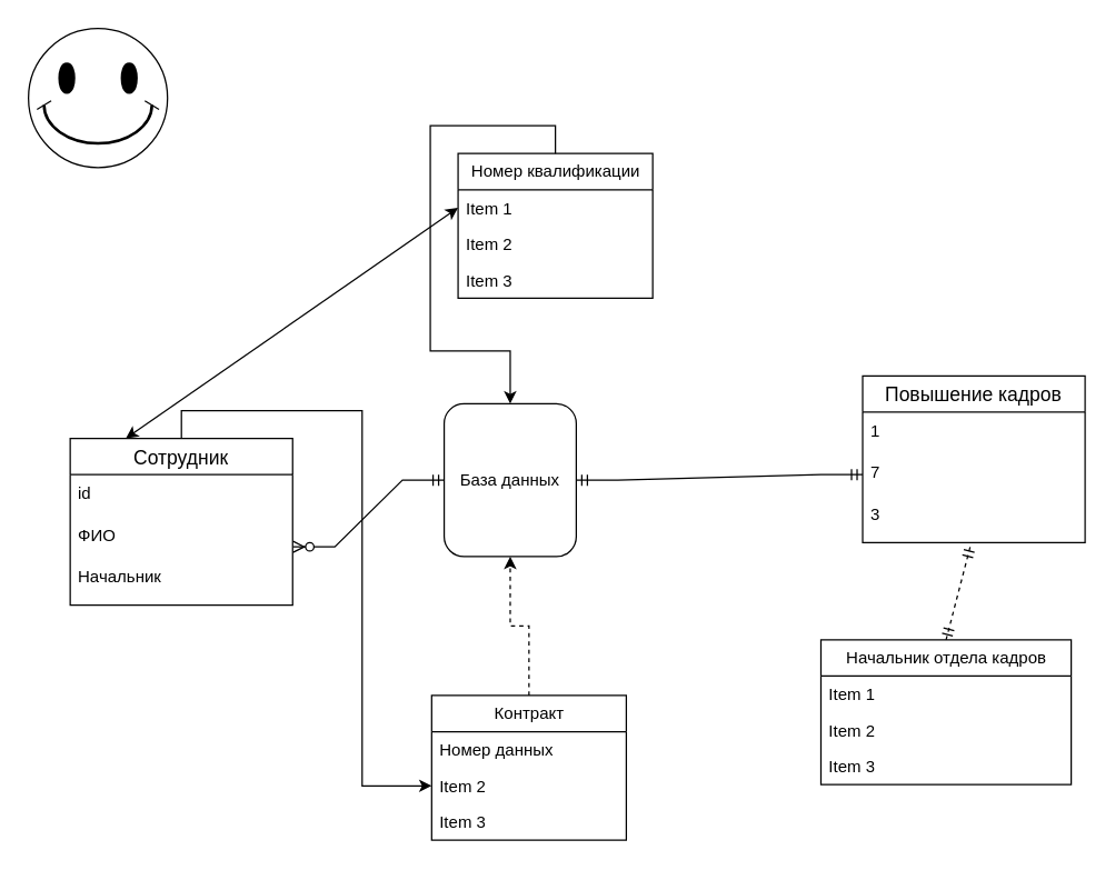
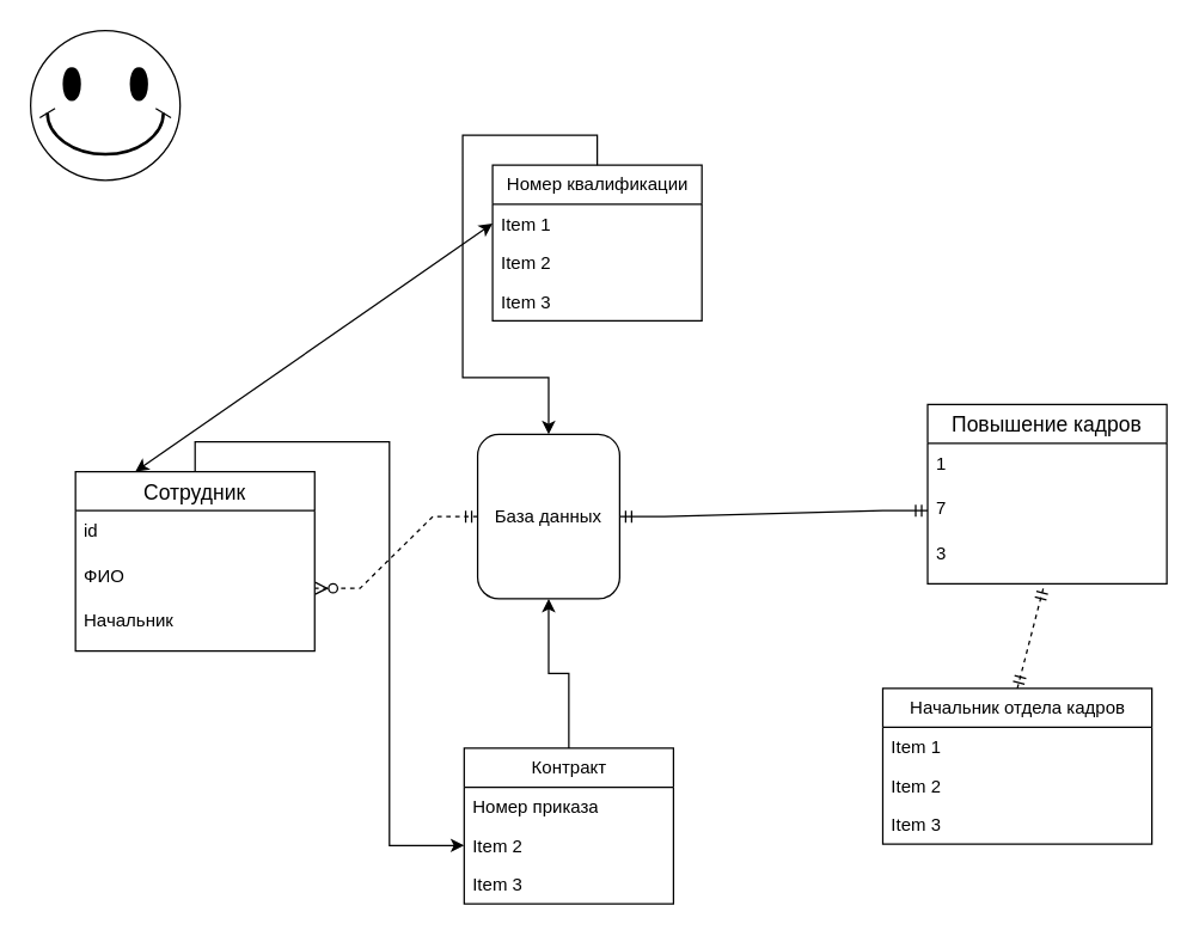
  <mxCell id="0" />
  <mxCell id="1" parent="0" />
  <mxCell id="2" value="База данных" style="rounded=1;whiteSpace=wrap;html=1;" parent="1" vertex="1"><mxGeometry x="319" y="290" width="95" height="110" as="geometry" /></mxCell>
- <mxCell id="3" value="" style="edgeStyle=entityRelationEdgeStyle;fontSize=12;html=1;endArrow=ERzeroToMany;startArrow=ERmandOne;rounded=0;entryX=1.002;entryY=0.733;entryDx=0;entryDy=0;entryPerimeter=0;exitX=0;exitY=0.5;exitDx=0;exitDy=0;" parent="1" target="8" edge="1" source="2"><mxGeometry width="100" height="100" relative="1" as="geometry"><mxPoint x="280" y="615" as="sourcePoint" /><mxPoint x="130" y="430" as="targetPoint" /></mxGeometry></mxCell>
+ <mxCell id="3" value="" style="edgeStyle=entityRelationEdgeStyle;fontSize=12;html=1;endArrow=ERzeroToMany;startArrow=ERmandOne;rounded=0;entryX=1.002;entryY=0.733;entryDx=0;entryDy=0;entryPerimeter=0;exitX=0;exitY=0.5;exitDx=0;exitDy=0;dashed=1;" parent="1" target="8" edge="1" source="2"><mxGeometry width="100" height="100" relative="1" as="geometry"><mxPoint x="280" y="615" as="sourcePoint" /><mxPoint x="130" y="430" as="targetPoint" /></mxGeometry></mxCell>
  <mxCell id="4" value="" style="edgeStyle=entityRelationEdgeStyle;fontSize=12;html=1;endArrow=ERmandOne;startArrow=ERmandOne;rounded=0;exitX=1;exitY=0.5;exitDx=0;exitDy=0;entryX=0;entryY=0.5;entryDx=0;entryDy=0;" parent="1" source="2" target="17" edge="1"><mxGeometry width="100" height="100" relative="1" as="geometry"><mxPoint x="270" y="540" as="sourcePoint" /><mxPoint x="630" y="280" as="targetPoint" /></mxGeometry></mxCell>
  <mxCell id="5" style="edgeStyle=orthogonalEdgeStyle;rounded=0;orthogonalLoop=1;jettySize=auto;html=1;exitX=0.5;exitY=0;exitDx=0;exitDy=0;entryX=0;entryY=0.5;entryDx=0;entryDy=0;" edge="1" parent="1" source="6" target="23"><mxGeometry relative="1" as="geometry" /></mxCell>
  <mxCell id="6" value="Сотрудник" style="swimlane;fontStyle=0;childLayout=stackLayout;horizontal=1;startSize=26;horizontalStack=0;resizeParent=1;resizeParentMax=0;resizeLast=0;collapsible=1;marginBottom=0;align=center;fontSize=14;" parent="1" vertex="1"><mxGeometry x="50" y="315" width="160" height="120" as="geometry"><mxRectangle x="30" y="260" width="110" height="30" as="alternateBounds" /></mxGeometry></mxCell>
  <mxCell id="7" value="id" style="text;strokeColor=none;fillColor=none;spacingLeft=4;spacingRight=4;overflow=hidden;rotatable=0;points=[[0,0.5],[1,0.5]];portConstraint=eastwest;fontSize=12;whiteSpace=wrap;html=1;" parent="6" vertex="1"><mxGeometry y="26" width="160" height="30" as="geometry" /></mxCell>
  <mxCell id="8" value="ФИО" style="text;strokeColor=none;fillColor=none;spacingLeft=4;spacingRight=4;overflow=hidden;rotatable=0;points=[[0,0.5],[1,0.5]];portConstraint=eastwest;fontSize=12;whiteSpace=wrap;html=1;" parent="6" vertex="1"><mxGeometry y="56" width="160" height="30" as="geometry" /></mxCell>
  <mxCell id="9" value="Начальник" style="text;strokeColor=none;fillColor=none;spacingLeft=4;spacingRight=4;overflow=hidden;rotatable=0;points=[[0,0.5],[1,0.5]];portConstraint=eastwest;fontSize=12;whiteSpace=wrap;html=1;" parent="6" vertex="1"><mxGeometry y="86" width="160" height="34" as="geometry" /></mxCell>
  <mxCell id="10" value="" style="verticalLabelPosition=bottom;verticalAlign=top;html=1;shape=mxgraph.basic.smiley" vertex="1" parent="1"><mxGeometry x="20" y="20" width="100" height="100" as="geometry" /></mxCell>
  <mxCell id="11" value="Начальник отдела кадров" style="swimlane;fontStyle=0;childLayout=stackLayout;horizontal=1;startSize=26;fillColor=none;horizontalStack=0;resizeParent=1;resizeParentMax=0;resizeLast=0;collapsible=1;marginBottom=0;html=1;" vertex="1" parent="1"><mxGeometry x="590" y="460" width="180" height="104" as="geometry" /></mxCell>
  <mxCell id="12" value="Item 1" style="text;strokeColor=none;fillColor=none;align=left;verticalAlign=top;spacingLeft=4;spacingRight=4;overflow=hidden;rotatable=0;points=[[0,0.5],[1,0.5]];portConstraint=eastwest;whiteSpace=wrap;html=1;" vertex="1" parent="11"><mxGeometry y="26" width="180" height="26" as="geometry" /></mxCell>
  <mxCell id="13" value="Item 2" style="text;strokeColor=none;fillColor=none;align=left;verticalAlign=top;spacingLeft=4;spacingRight=4;overflow=hidden;rotatable=0;points=[[0,0.5],[1,0.5]];portConstraint=eastwest;whiteSpace=wrap;html=1;" vertex="1" parent="11"><mxGeometry y="52" width="180" height="26" as="geometry" /></mxCell>
  <mxCell id="14" value="Item 3" style="text;strokeColor=none;fillColor=none;align=left;verticalAlign=top;spacingLeft=4;spacingRight=4;overflow=hidden;rotatable=0;points=[[0,0.5],[1,0.5]];portConstraint=eastwest;whiteSpace=wrap;html=1;" vertex="1" parent="11"><mxGeometry y="78" width="180" height="26" as="geometry" /></mxCell>
  <mxCell id="15" value="Повышение кадров" style="swimlane;fontStyle=0;childLayout=stackLayout;horizontal=1;startSize=26;horizontalStack=0;resizeParent=1;resizeParentMax=0;resizeLast=0;collapsible=1;marginBottom=0;align=center;fontSize=14;" vertex="1" parent="1"><mxGeometry x="620" y="270" width="160" height="120" as="geometry"><mxRectangle x="30" y="260" width="110" height="30" as="alternateBounds" /></mxGeometry></mxCell>
  <mxCell id="16" value="1" style="text;strokeColor=none;fillColor=none;spacingLeft=4;spacingRight=4;overflow=hidden;rotatable=0;points=[[0,0.5],[1,0.5]];portConstraint=eastwest;fontSize=12;whiteSpace=wrap;html=1;" vertex="1" parent="15"><mxGeometry y="26" width="160" height="30" as="geometry" /></mxCell>
  <mxCell id="17" value="7" style="text;strokeColor=none;fillColor=none;spacingLeft=4;spacingRight=4;overflow=hidden;rotatable=0;points=[[0,0.5],[1,0.5]];portConstraint=eastwest;fontSize=12;whiteSpace=wrap;html=1;" vertex="1" parent="15"><mxGeometry y="56" width="160" height="30" as="geometry" /></mxCell>
  <mxCell id="18" value="3" style="text;strokeColor=none;fillColor=none;spacingLeft=4;spacingRight=4;overflow=hidden;rotatable=0;points=[[0,0.5],[1,0.5]];portConstraint=eastwest;fontSize=12;whiteSpace=wrap;html=1;" vertex="1" parent="15"><mxGeometry y="86" width="160" height="34" as="geometry" /></mxCell>
  <mxCell id="19" value="" style="fontSize=12;html=1;endArrow=ERmandOne;startArrow=ERmandOne;rounded=0;exitX=0.5;exitY=0;exitDx=0;exitDy=0;entryX=0.485;entryY=1.059;entryDx=0;entryDy=0;entryPerimeter=0;dashed=1;" edge="1" parent="1" source="11" target="18"><mxGeometry width="100" height="100" relative="1" as="geometry"><mxPoint x="540" y="600" as="sourcePoint" /><mxPoint x="540" y="500" as="targetPoint" /><Array as="points" /></mxGeometry></mxCell>
- <mxCell id="20" style="edgeStyle=orthogonalEdgeStyle;rounded=0;orthogonalLoop=1;jettySize=auto;html=1;exitX=0.5;exitY=0;exitDx=0;exitDy=0;entryX=0.5;entryY=1;entryDx=0;entryDy=0;dashed=1;" edge="1" parent="1" source="21" target="2"><mxGeometry relative="1" as="geometry" /></mxCell>
+ <mxCell id="20" style="edgeStyle=orthogonalEdgeStyle;rounded=0;orthogonalLoop=1;jettySize=auto;html=1;exitX=0.5;exitY=0;exitDx=0;exitDy=0;entryX=0.5;entryY=1;entryDx=0;entryDy=0;" edge="1" parent="1" source="21" target="2"><mxGeometry relative="1" as="geometry" /></mxCell>
  <mxCell id="21" value="Контракт" style="swimlane;fontStyle=0;childLayout=stackLayout;horizontal=1;startSize=26;fillColor=none;horizontalStack=0;resizeParent=1;resizeParentMax=0;resizeLast=0;collapsible=1;marginBottom=0;html=1;" vertex="1" parent="1"><mxGeometry x="310" y="500" width="140" height="104" as="geometry" /></mxCell>
- <mxCell id="22" value="Номер данных" style="text;strokeColor=none;fillColor=none;align=left;verticalAlign=top;spacingLeft=4;spacingRight=4;overflow=hidden;rotatable=0;points=[[0,0.5],[1,0.5]];portConstraint=eastwest;whiteSpace=wrap;html=1;" vertex="1" parent="21"><mxGeometry y="26" width="140" height="26" as="geometry" /></mxCell>
+ <mxCell id="22" value="Номер приказа" style="text;strokeColor=none;fillColor=none;align=left;verticalAlign=top;spacingLeft=4;spacingRight=4;overflow=hidden;rotatable=0;points=[[0,0.5],[1,0.5]];portConstraint=eastwest;whiteSpace=wrap;html=1;" vertex="1" parent="21"><mxGeometry y="26" width="140" height="26" as="geometry" /></mxCell>
  <mxCell id="23" value="Item 2" style="text;strokeColor=none;fillColor=none;align=left;verticalAlign=top;spacingLeft=4;spacingRight=4;overflow=hidden;rotatable=0;points=[[0,0.5],[1,0.5]];portConstraint=eastwest;whiteSpace=wrap;html=1;" vertex="1" parent="21"><mxGeometry y="52" width="140" height="26" as="geometry" /></mxCell>
  <mxCell id="24" value="Item 3" style="text;strokeColor=none;fillColor=none;align=left;verticalAlign=top;spacingLeft=4;spacingRight=4;overflow=hidden;rotatable=0;points=[[0,0.5],[1,0.5]];portConstraint=eastwest;whiteSpace=wrap;html=1;" vertex="1" parent="21"><mxGeometry y="78" width="140" height="26" as="geometry" /></mxCell>
  <mxCell id="25" style="edgeStyle=orthogonalEdgeStyle;rounded=0;orthogonalLoop=1;jettySize=auto;html=1;exitX=0.5;exitY=0;exitDx=0;exitDy=0;" edge="1" parent="1" source="26" target="2"><mxGeometry relative="1" as="geometry" /></mxCell>
  <mxCell id="26" value="Номер квалификации" style="swimlane;fontStyle=0;childLayout=stackLayout;horizontal=1;startSize=26;fillColor=none;horizontalStack=0;resizeParent=1;resizeParentMax=0;resizeLast=0;collapsible=1;marginBottom=0;html=1;" vertex="1" parent="1"><mxGeometry x="329" y="110" width="140" height="104" as="geometry" /></mxCell>
  <mxCell id="27" value="Item 1" style="text;strokeColor=none;fillColor=none;align=left;verticalAlign=top;spacingLeft=4;spacingRight=4;overflow=hidden;rotatable=0;points=[[0,0.5],[1,0.5]];portConstraint=eastwest;whiteSpace=wrap;html=1;" vertex="1" parent="26"><mxGeometry y="26" width="140" height="26" as="geometry" /></mxCell>
  <mxCell id="28" value="Item 2" style="text;strokeColor=none;fillColor=none;align=left;verticalAlign=top;spacingLeft=4;spacingRight=4;overflow=hidden;rotatable=0;points=[[0,0.5],[1,0.5]];portConstraint=eastwest;whiteSpace=wrap;html=1;" vertex="1" parent="26"><mxGeometry y="52" width="140" height="26" as="geometry" /></mxCell>
  <mxCell id="29" value="Item 3" style="text;strokeColor=none;fillColor=none;align=left;verticalAlign=top;spacingLeft=4;spacingRight=4;overflow=hidden;rotatable=0;points=[[0,0.5],[1,0.5]];portConstraint=eastwest;whiteSpace=wrap;html=1;" vertex="1" parent="26"><mxGeometry y="78" width="140" height="26" as="geometry" /></mxCell>
  <mxCell id="30" value="" style="endArrow=classic;startArrow=classic;html=1;rounded=0;exitX=0.25;exitY=0;exitDx=0;exitDy=0;entryX=0;entryY=0.5;entryDx=0;entryDy=0;" edge="1" parent="1" source="6" target="27"><mxGeometry width="50" height="50" relative="1" as="geometry"><mxPoint x="360" y="450" as="sourcePoint" /><mxPoint x="410" y="400" as="targetPoint" /></mxGeometry></mxCell>
